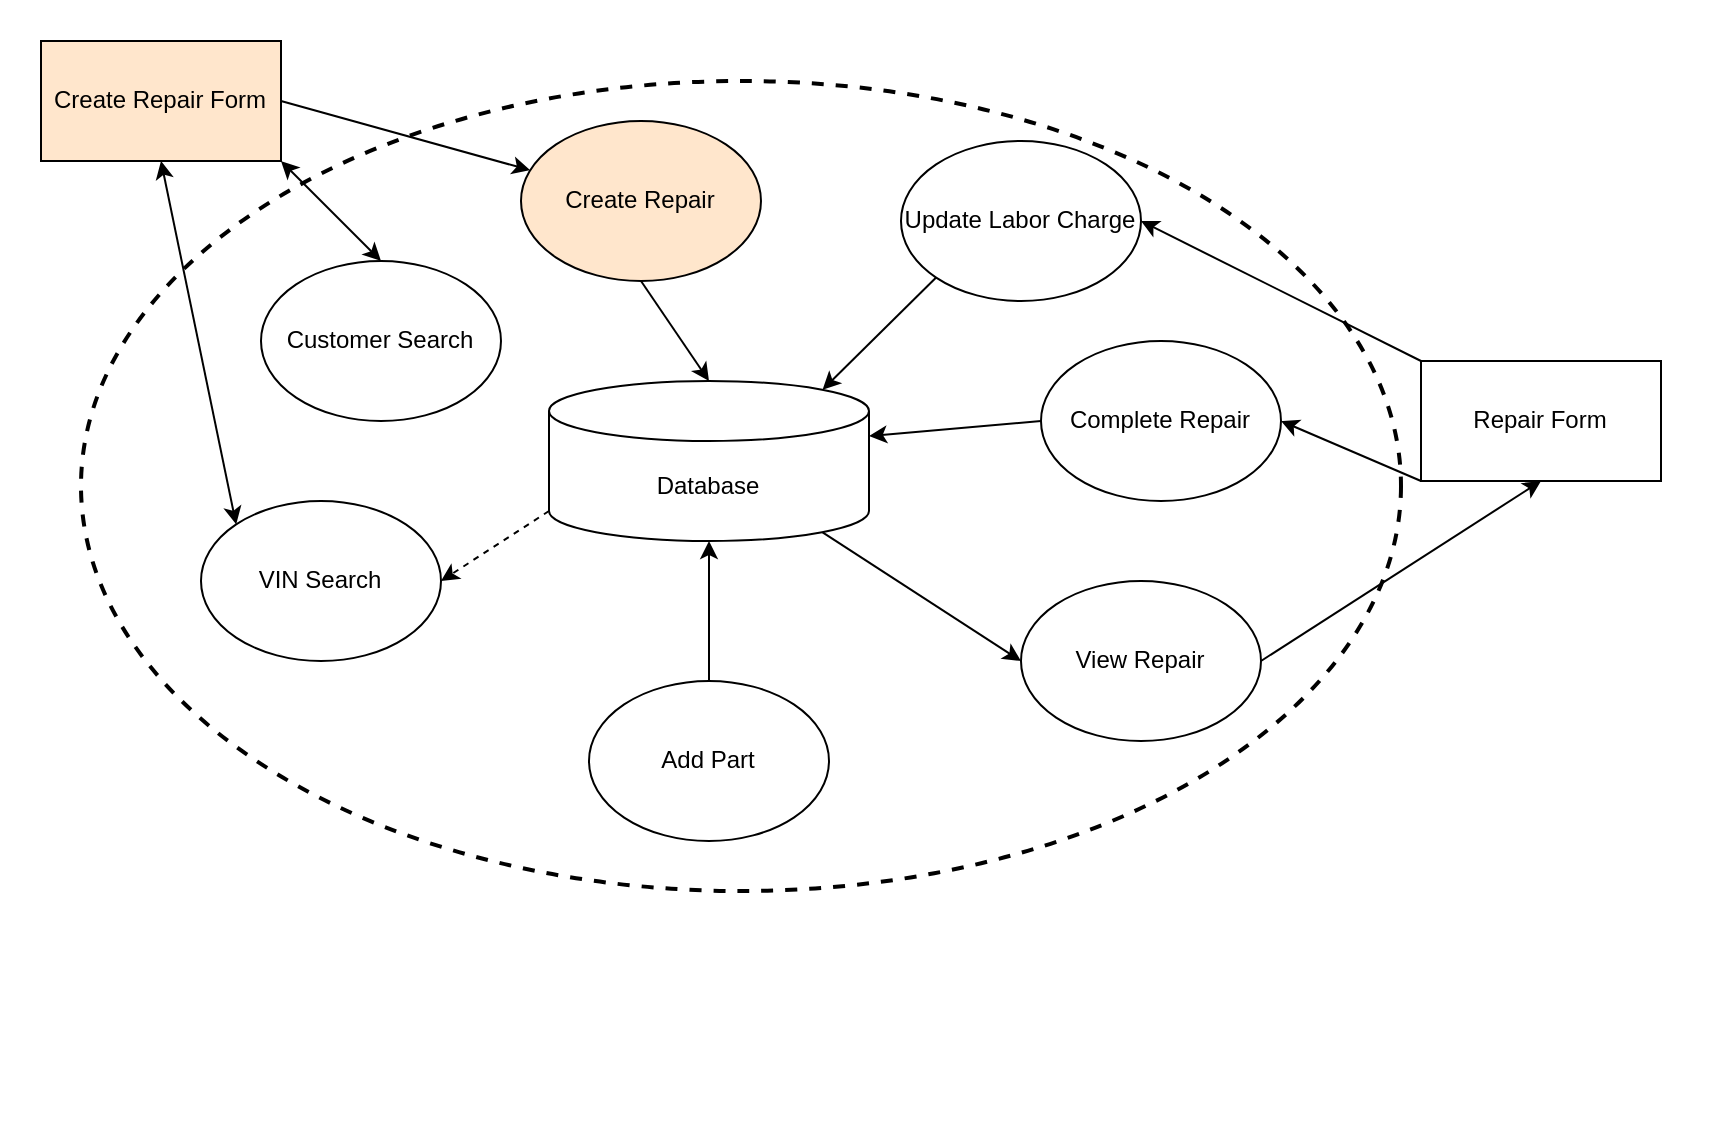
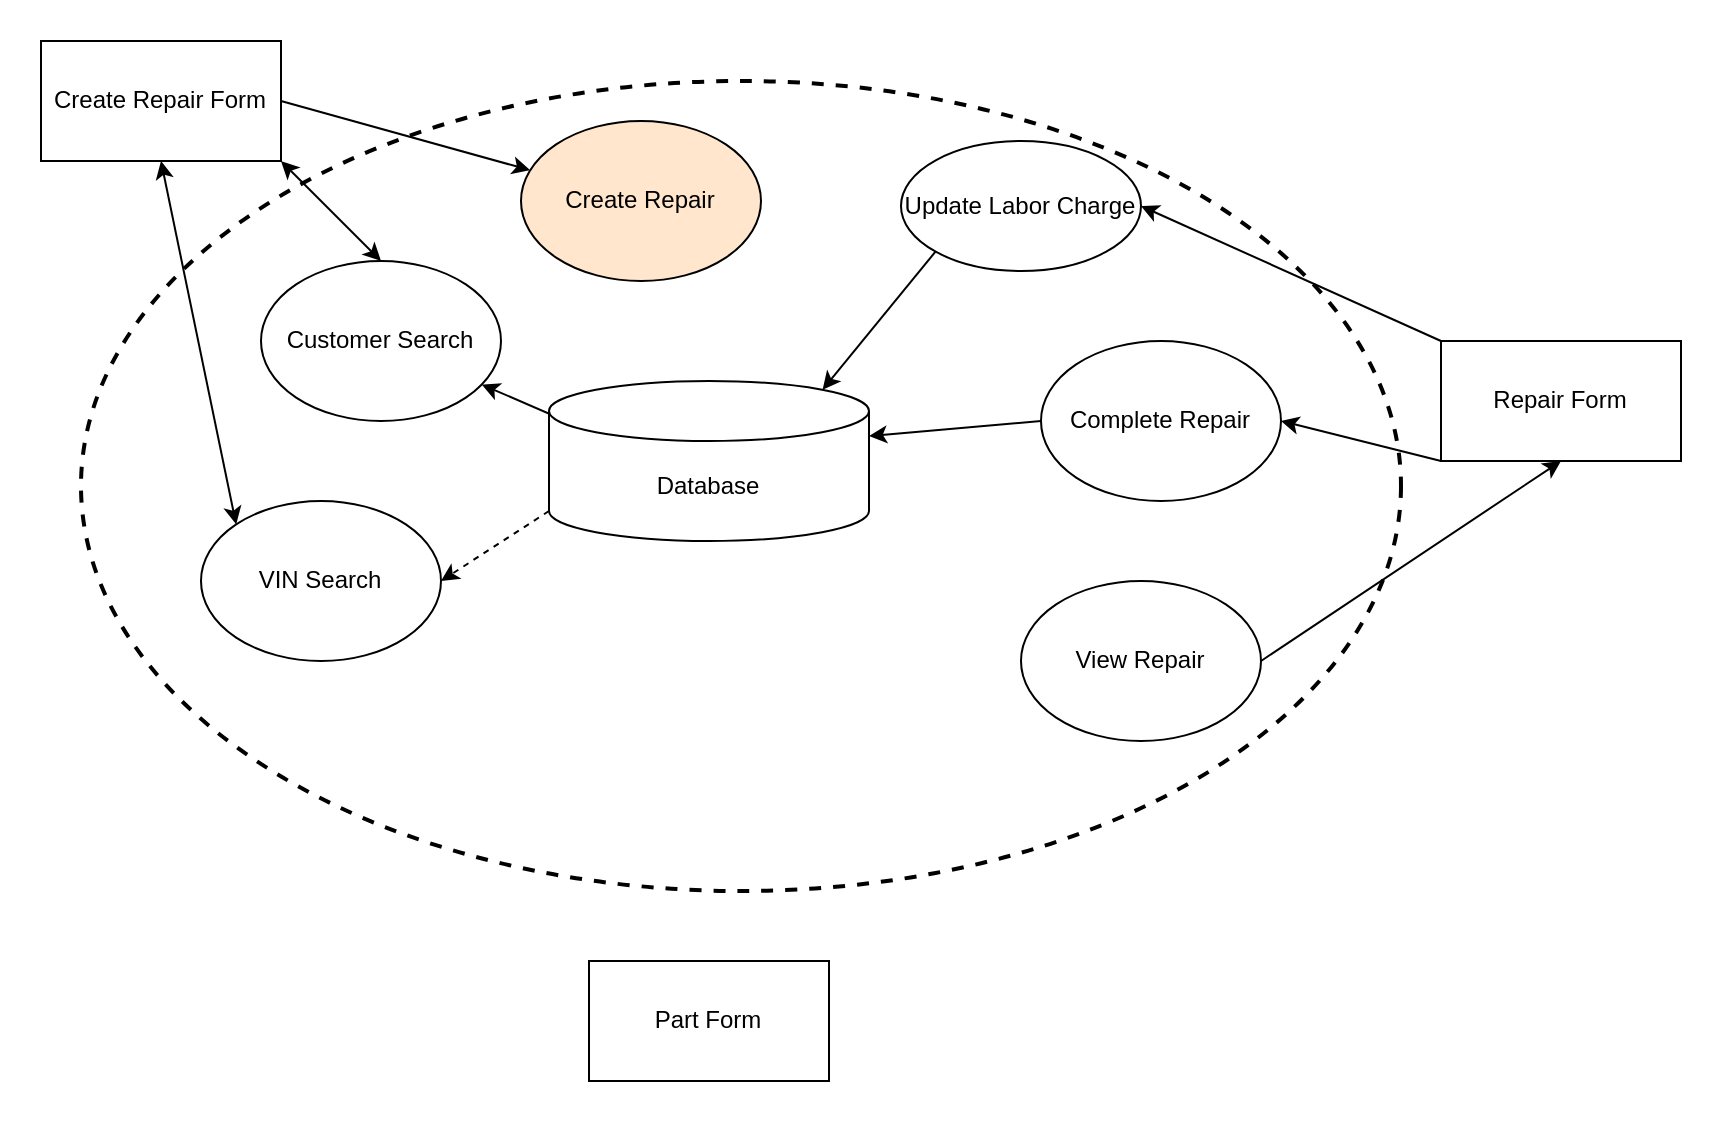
  <mxCell id="0" />
  <mxCell id="1" parent="0" />
  <mxCell id="2" value="" style="ellipse;whiteSpace=wrap;html=1;rounded=0;shadow=0;glass=0;sketch=0;strokeWidth=2;fillColor=none;dashed=1;" parent="1" vertex="1"><mxGeometry x="40" y="40" width="660" height="405" as="geometry" /></mxCell>
  <mxCell id="3" style="rounded=0;orthogonalLoop=1;jettySize=auto;html=1;exitX=0.5;exitY=1;exitDx=0;exitDy=0;entryX=0;entryY=0;entryDx=0;entryDy=0;startArrow=classic;startFill=1;" parent="1" source="5" target="9" edge="1"><mxGeometry relative="1" as="geometry" /></mxCell>
  <mxCell id="4" style="edgeStyle=none;rounded=0;orthogonalLoop=1;jettySize=auto;html=1;exitX=1;exitY=0.5;exitDx=0;exitDy=0;startArrow=none;startFill=0;" parent="1" source="5" target="11" edge="1"><mxGeometry relative="1" as="geometry" /></mxCell>
- <mxCell id="5" value="Create Repair Form" style="rounded=0;whiteSpace=wrap;html=1;fillColor=#ffe6cc;" parent="1" vertex="1"><mxGeometry x="20" y="20" width="120" height="60" as="geometry" /></mxCell>
+ <mxCell id="5" value="Create Repair Form" style="rounded=0;whiteSpace=wrap;html=1;" parent="1" vertex="1"><mxGeometry x="20" y="20" width="120" height="60" as="geometry" /></mxCell>
  <mxCell id="6" style="edgeStyle=none;rounded=0;orthogonalLoop=1;jettySize=auto;html=1;exitX=0;exitY=0;exitDx=0;exitDy=0;entryX=1;entryY=0.5;entryDx=0;entryDy=0;startArrow=none;startFill=0;" parent="1" source="8" target="20" edge="1"><mxGeometry relative="1" as="geometry" /></mxCell>
  <mxCell id="7" style="edgeStyle=none;rounded=0;orthogonalLoop=1;jettySize=auto;html=1;exitX=0;exitY=1;exitDx=0;exitDy=0;entryX=1;entryY=0.5;entryDx=0;entryDy=0;startArrow=none;startFill=0;" parent="1" source="8" target="18" edge="1"><mxGeometry relative="1" as="geometry" /></mxCell>
- <mxCell id="8" value="Repair Form" style="rounded=0;whiteSpace=wrap;html=1;" parent="1" vertex="1"><mxGeometry x="710" y="180" width="120" height="60" as="geometry" /></mxCell>
+ <mxCell id="8" value="Repair Form" style="rounded=0;whiteSpace=wrap;html=1;" parent="1" vertex="1"><mxGeometry x="720" y="170" width="120" height="60" as="geometry" /></mxCell>
  <mxCell id="9" value="VIN Search" style="ellipse;whiteSpace=wrap;html=1;" parent="1" vertex="1"><mxGeometry x="100" y="250" width="120" height="80" as="geometry" /></mxCell>
- <mxCell id="10" style="edgeStyle=none;rounded=0;orthogonalLoop=1;jettySize=auto;html=1;exitX=0.5;exitY=1;exitDx=0;exitDy=0;entryX=0.5;entryY=0;entryDx=0;entryDy=0;entryPerimeter=0;startArrow=none;startFill=0;" parent="1" source="11" target="14" edge="1"><mxGeometry relative="1" as="geometry" /></mxCell>
  <mxCell id="11" value="Create Repair" style="ellipse;whiteSpace=wrap;html=1;fillColor=#ffe6cc;" parent="1" vertex="1"><mxGeometry x="260" y="60" width="120" height="80" as="geometry" /></mxCell>
  <mxCell id="12" style="edgeStyle=none;rounded=0;orthogonalLoop=1;jettySize=auto;html=1;exitX=0;exitY=1;exitDx=0;exitDy=-15;exitPerimeter=0;entryX=1;entryY=0.5;entryDx=0;entryDy=0;startArrow=none;startFill=0;dashed=1;" parent="1" source="14" target="9" edge="1"><mxGeometry relative="1" as="geometry" /></mxCell>
- <mxCell id="13" style="edgeStyle=none;rounded=0;orthogonalLoop=1;jettySize=auto;html=1;exitX=0.855;exitY=1;exitDx=0;exitDy=-4.35;exitPerimeter=0;entryX=0;entryY=0.5;entryDx=0;entryDy=0;startArrow=none;startFill=0;" parent="1" source="14" target="25" edge="1"><mxGeometry relative="1" as="geometry" /></mxCell>
+ <mxCell id="13" style="edgeStyle=none;rounded=0;orthogonalLoop=1;jettySize=auto;html=1;exitX=0.855;exitY=1;exitDx=0;exitDy=-4.35;exitPerimeter=0;startArrow=none;startFill=0;" parent="1" source="14" target="16" edge="1"><mxGeometry relative="1" as="geometry" /></mxCell>
  <mxCell id="14" value="Database" style="shape=cylinder3;whiteSpace=wrap;html=1;boundedLbl=1;backgroundOutline=1;size=15;" parent="1" vertex="1"><mxGeometry x="274" y="190" width="160" height="80" as="geometry" /></mxCell>
  <mxCell id="15" style="edgeStyle=none;rounded=0;orthogonalLoop=1;jettySize=auto;html=1;exitX=0.5;exitY=0;exitDx=0;exitDy=0;entryX=1;entryY=1;entryDx=0;entryDy=0;startArrow=classic;startFill=1;" parent="1" source="16" target="5" edge="1"><mxGeometry relative="1" as="geometry" /></mxCell>
  <mxCell id="16" value="Customer Search" style="ellipse;whiteSpace=wrap;html=1;" parent="1" vertex="1"><mxGeometry x="130" y="130" width="120" height="80" as="geometry" /></mxCell>
  <mxCell id="17" style="edgeStyle=none;rounded=0;orthogonalLoop=1;jettySize=auto;html=1;exitX=0;exitY=0.5;exitDx=0;exitDy=0;entryX=1;entryY=0;entryDx=0;entryDy=27.5;entryPerimeter=0;startArrow=none;startFill=0;" parent="1" source="18" target="14" edge="1"><mxGeometry relative="1" as="geometry" /></mxCell>
  <mxCell id="18" value="Complete Repair" style="ellipse;whiteSpace=wrap;html=1;" parent="1" vertex="1"><mxGeometry x="520" y="170" width="120" height="80" as="geometry" /></mxCell>
  <mxCell id="19" style="edgeStyle=none;rounded=0;orthogonalLoop=1;jettySize=auto;html=1;exitX=0;exitY=1;exitDx=0;exitDy=0;entryX=0.855;entryY=0;entryDx=0;entryDy=4.35;entryPerimeter=0;startArrow=none;startFill=0;" parent="1" source="20" target="14" edge="1"><mxGeometry relative="1" as="geometry" /></mxCell>
- <mxCell id="20" value="Update Labor Charge" style="ellipse;whiteSpace=wrap;html=1;" parent="1" vertex="1"><mxGeometry x="450" y="70" width="120" height="80" as="geometry" /></mxCell>
- <mxCell id="22" style="edgeStyle=none;rounded=0;orthogonalLoop=1;jettySize=auto;html=1;exitX=0.5;exitY=0;exitDx=0;exitDy=0;entryX=0.5;entryY=1;entryDx=0;entryDy=0;entryPerimeter=0;startArrow=none;startFill=0;" parent="1" source="23" target="14" edge="1"><mxGeometry relative="1" as="geometry" /></mxCell>
- <mxCell id="23" value="Add Part" style="ellipse;whiteSpace=wrap;html=1;" parent="1" vertex="1"><mxGeometry x="294" y="340" width="120" height="80" as="geometry" /></mxCell>
+ <mxCell id="20" value="Update Labor Charge" style="ellipse;whiteSpace=wrap;html=1;" parent="1" vertex="1"><mxGeometry x="450" y="70" width="120" height="65" as="geometry" /></mxCell>
+ <mxCell id="21" value="Part Form" style="rounded=0;whiteSpace=wrap;html=1;" parent="1" vertex="1"><mxGeometry x="294" y="480" width="120" height="60" as="geometry" /></mxCell>
  <mxCell id="24" style="edgeStyle=none;rounded=0;orthogonalLoop=1;jettySize=auto;html=1;exitX=1;exitY=0.5;exitDx=0;exitDy=0;entryX=0.5;entryY=1;entryDx=0;entryDy=0;startArrow=none;startFill=0;" parent="1" source="25" target="8" edge="1"><mxGeometry relative="1" as="geometry" /></mxCell>
  <mxCell id="25" value="View Repair" style="ellipse;whiteSpace=wrap;html=1;" parent="1" vertex="1"><mxGeometry x="510" y="290" width="120" height="80" as="geometry" /></mxCell>
